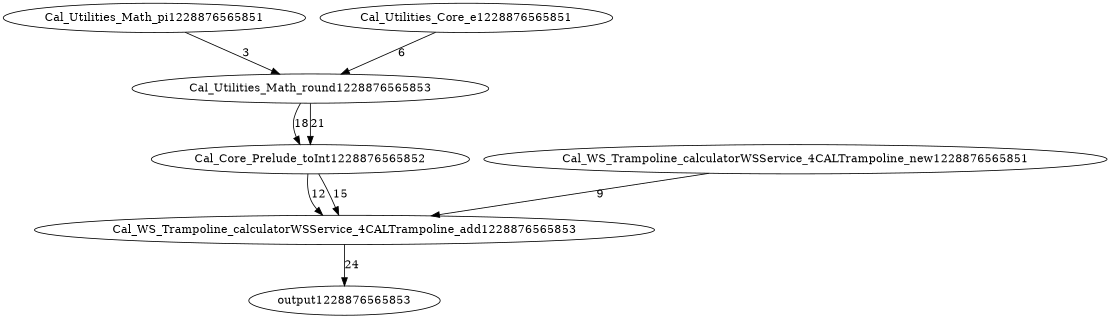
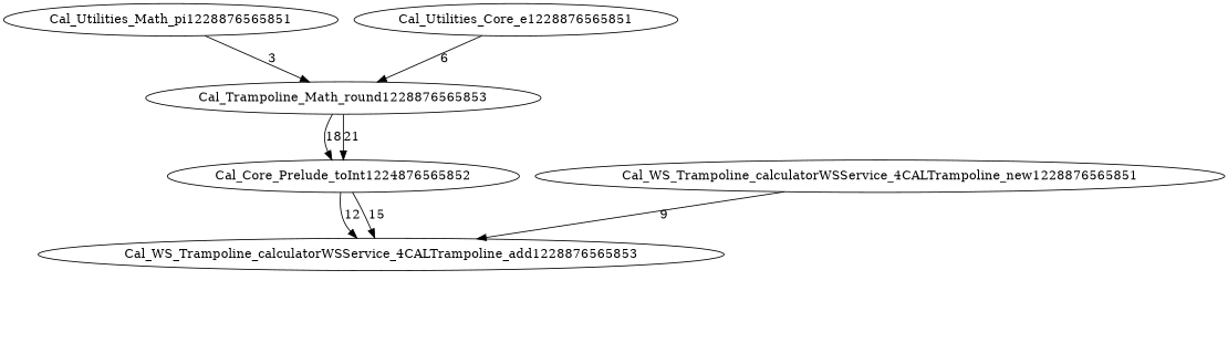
  digraph {
    n1 [label=Cal_Utilities_Math_pi1228876565851]
-   n2 [label=Cal_Utilities_Math_round1228876565853]
-   n3 [label=Cal_Core_Prelude_toInt1228876565852]
+   n2 [label=Cal_Trampoline_Math_round1228876565853]
+   n3 [label=Cal_Core_Prelude_toInt1224876565852]
    n4 [label=Cal_Utilities_Core_e1228876565851]
    n5 [label=Cal_WS_Trampoline_calculatorWSService_4CALTrampoline_new1228876565851]
    n6 [label=Cal_WS_Trampoline_calculatorWSService_4CALTrampoline_add1228876565853]
-   n7 [label=output1228876565853]
    n1 -> n2 [label=3]
    n2 -> n3 [label=18]
    n2 -> n3 [label=21]
    n3 -> n6 [label=12]
    n3 -> n6 [label=15]
    n4 -> n2 [label=6]
    n5 -> n6 [label=9]
-   n6 -> n7 [label=24]
  }
